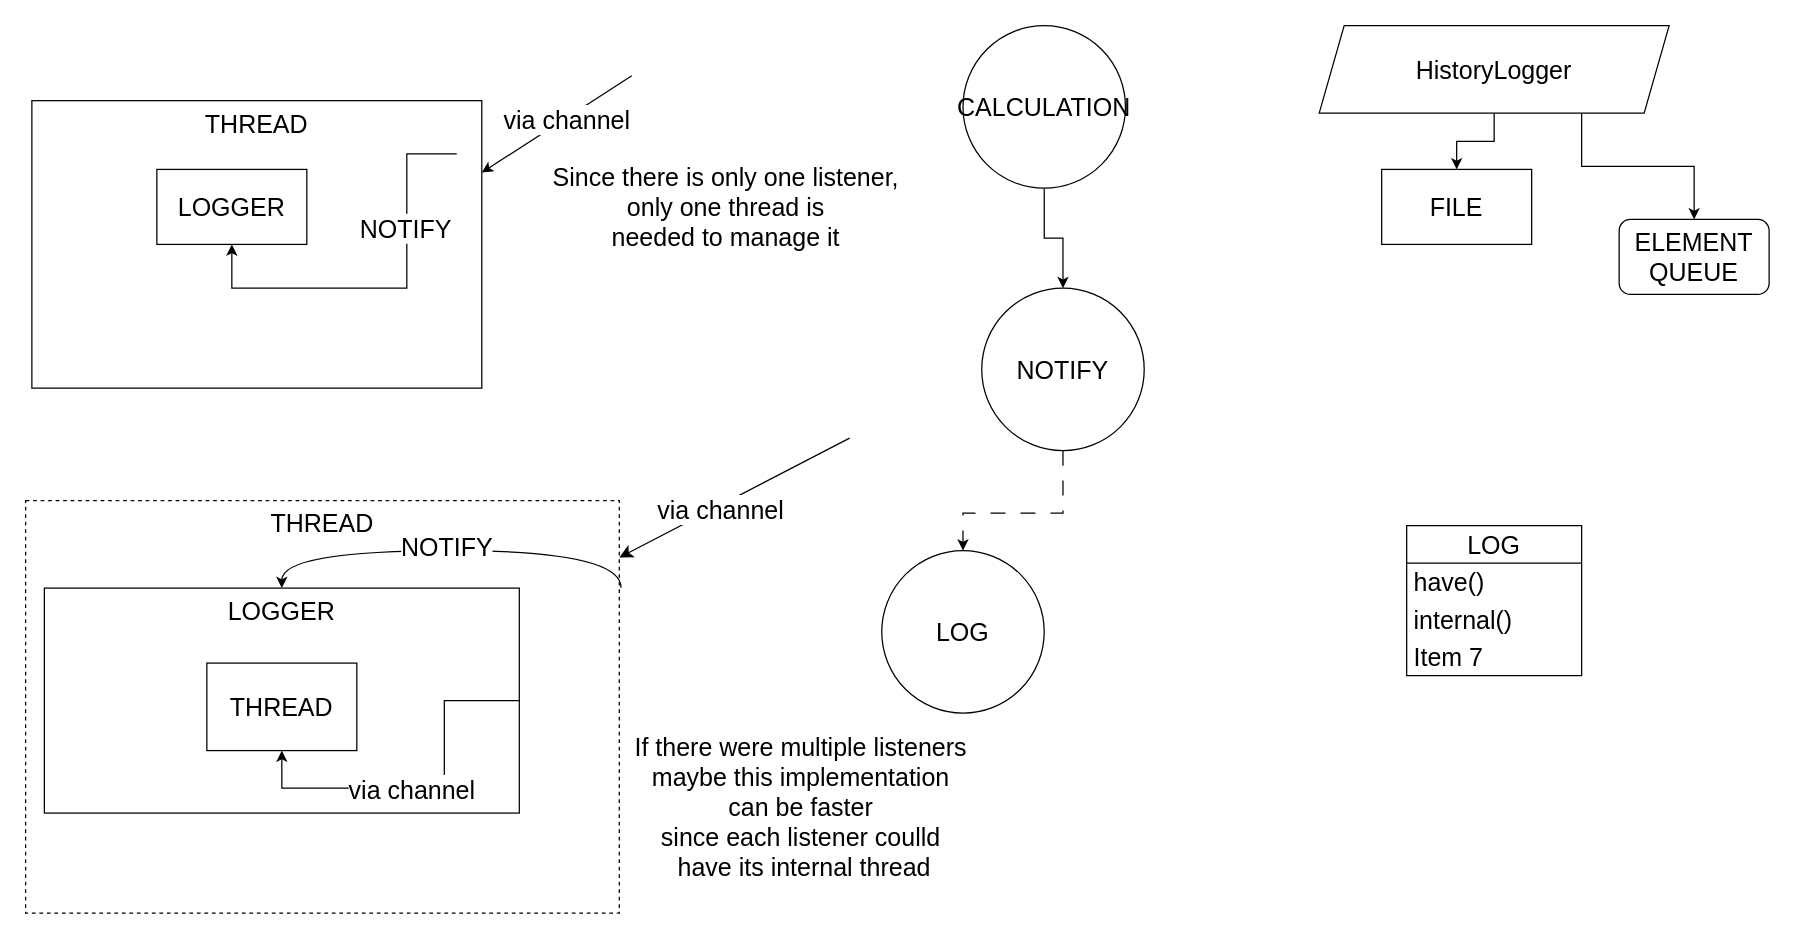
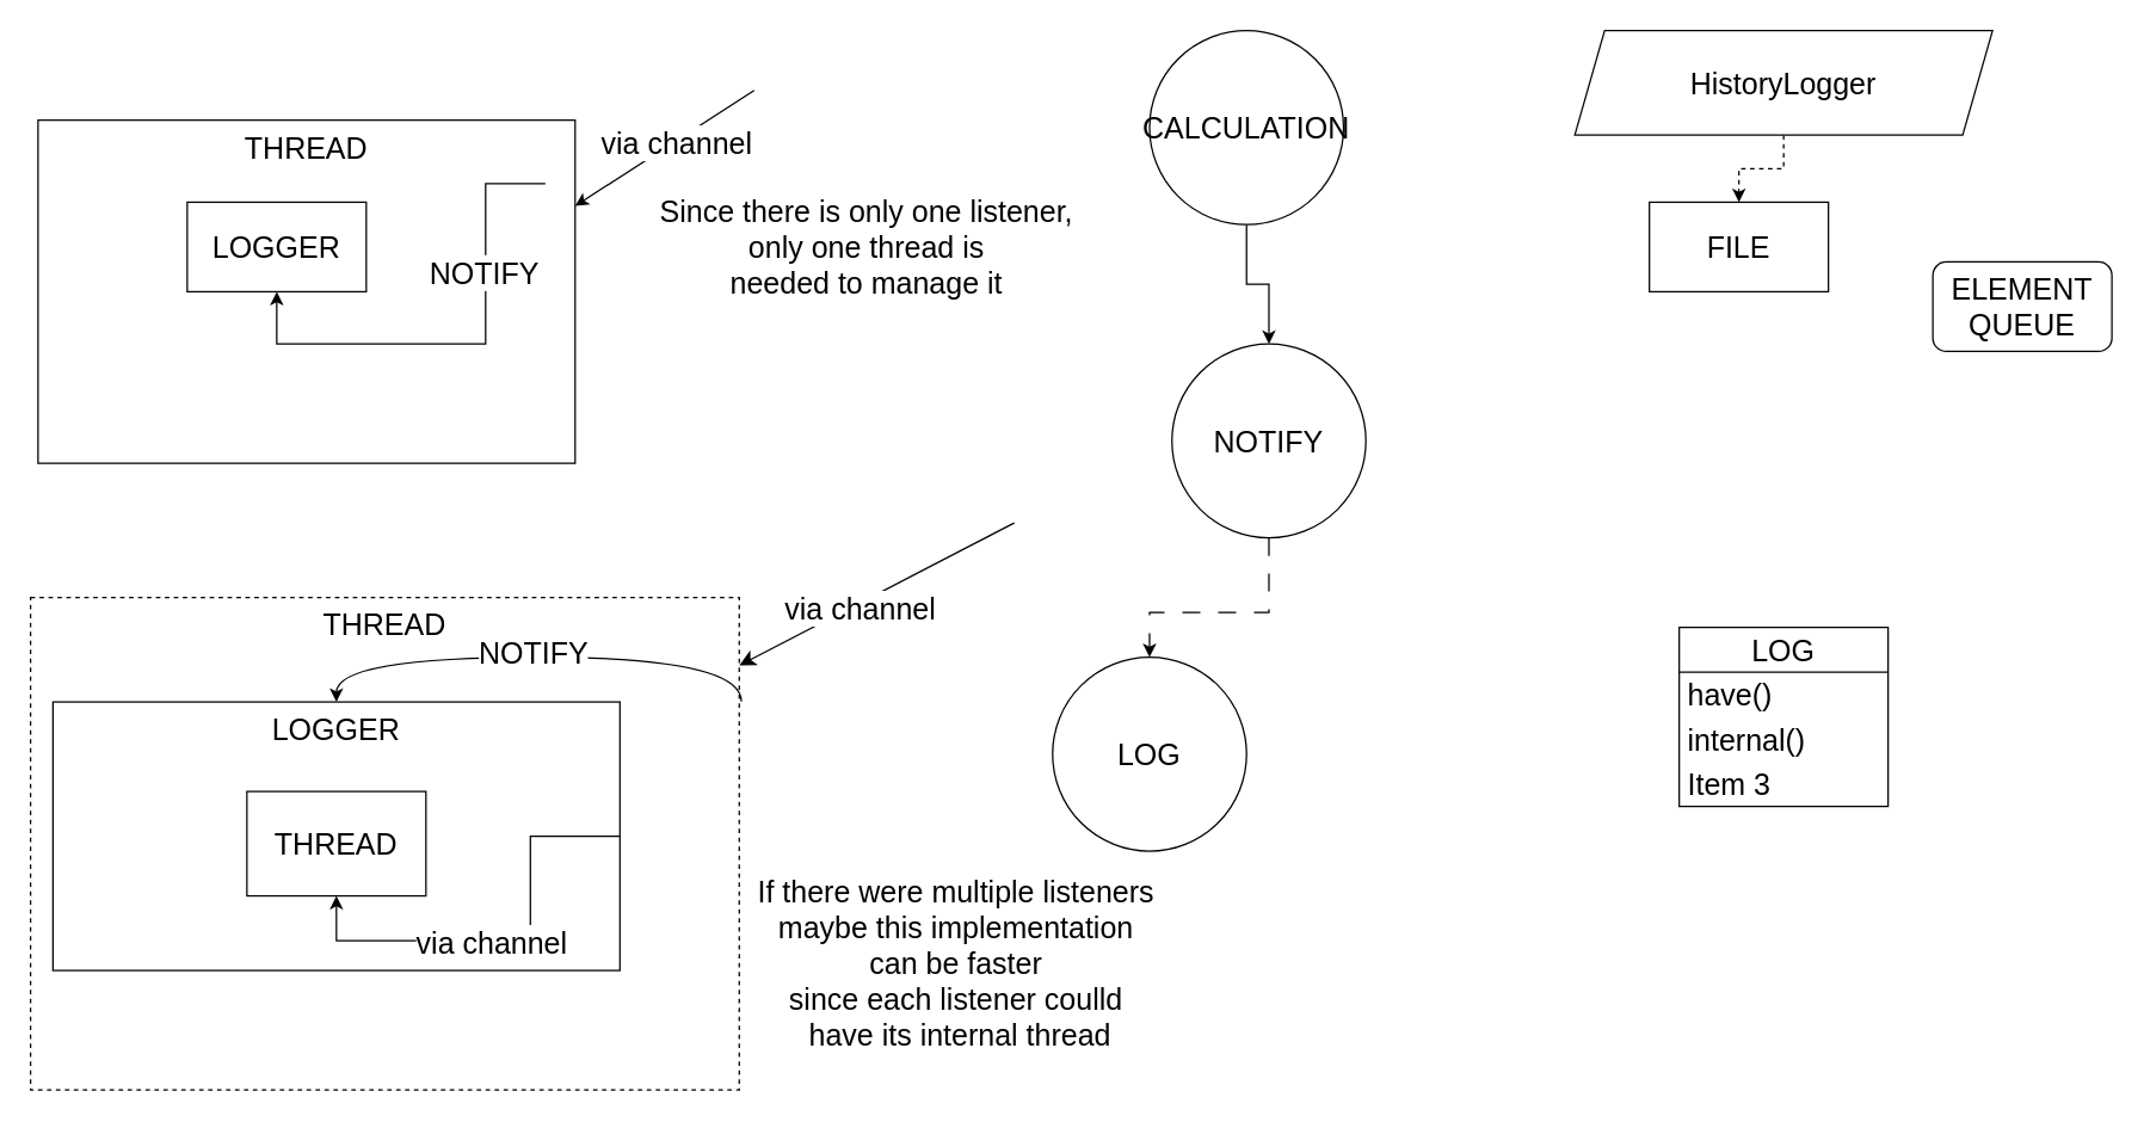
  <mxCell id="0" />
  <mxCell id="1" parent="0" />
  <mxCell id="2" value="THREAD" style="rounded=0;whiteSpace=wrap;html=1;verticalAlign=top;fontSize=20;dashed=1;" vertex="1" parent="1"><mxGeometry x="20" y="400" width="475" height="330" as="geometry" /></mxCell>
  <mxCell id="3" style="rounded=0;orthogonalLoop=1;jettySize=auto;html=1;exitX=1.003;exitY=0.211;exitDx=0;exitDy=0;entryX=0.5;entryY=0;entryDx=0;entryDy=0;exitPerimeter=0;edgeStyle=orthogonalEdgeStyle;curved=1;" edge="1" parent="1" source="2" target="23"><mxGeometry relative="1" as="geometry"><mxPoint x="475" y="482.5" as="sourcePoint" /><mxPoint x="205" y="470" as="targetPoint" /><Array as="points"><mxPoint x="496" y="440" /><mxPoint x="225" y="440" /></Array></mxGeometry></mxCell>
  <mxCell id="4" value="NOTIFY" style="edgeLabel;html=1;align=center;verticalAlign=middle;resizable=0;points=[];fontSize=20;" vertex="1" connectable="0" parent="3"><mxGeometry x="-0.167" y="-4" relative="1" as="geometry"><mxPoint x="-32" as="offset" /></mxGeometry></mxCell>
  <mxCell id="5" value="&lt;font style=&quot;font-size: 20px;&quot;&gt;LOG&lt;/font&gt;" style="swimlane;fontStyle=0;childLayout=stackLayout;horizontal=1;startSize=30;horizontalStack=0;resizeParent=1;resizeParentMax=0;resizeLast=0;collapsible=1;marginBottom=0;whiteSpace=wrap;html=1;fontSize=20;" vertex="1" parent="1"><mxGeometry x="1125" y="420" width="140" height="120" as="geometry" /></mxCell>
  <mxCell id="6" value="have()" style="text;strokeColor=none;fillColor=none;align=left;verticalAlign=middle;spacingLeft=4;spacingRight=4;overflow=hidden;points=[[0,0.5],[1,0.5]];portConstraint=eastwest;rotatable=0;whiteSpace=wrap;html=1;fontSize=20;" vertex="1" parent="5"><mxGeometry y="30" width="140" height="30" as="geometry" /></mxCell>
  <mxCell id="7" value="internal()" style="text;strokeColor=none;fillColor=none;align=left;verticalAlign=middle;spacingLeft=4;spacingRight=4;overflow=hidden;points=[[0,0.5],[1,0.5]];portConstraint=eastwest;rotatable=0;whiteSpace=wrap;html=1;fontSize=20;" vertex="1" parent="5"><mxGeometry y="60" width="140" height="30" as="geometry" /></mxCell>
- <mxCell id="8" value="Item 7" style="text;strokeColor=none;fillColor=none;align=left;verticalAlign=middle;spacingLeft=4;spacingRight=4;overflow=hidden;points=[[0,0.5],[1,0.5]];portConstraint=eastwest;rotatable=0;whiteSpace=wrap;html=1;fontSize=20;" vertex="1" parent="5"><mxGeometry y="90" width="140" height="30" as="geometry" /></mxCell>
- <mxCell id="9" value="" style="edgeStyle=orthogonalEdgeStyle;rounded=0;orthogonalLoop=1;jettySize=auto;html=1;fontSize=20;" edge="1" parent="1" source="11" target="12"><mxGeometry relative="1" as="geometry" /></mxCell>
- <mxCell id="10" style="edgeStyle=orthogonalEdgeStyle;rounded=0;orthogonalLoop=1;jettySize=auto;html=1;exitX=0.75;exitY=1;exitDx=0;exitDy=0;entryX=0.5;entryY=0;entryDx=0;entryDy=0;fontSize=20;" edge="1" parent="1" source="11" target="13"><mxGeometry relative="1" as="geometry" /></mxCell>
+ <mxCell id="8" value="Item 3" style="text;strokeColor=none;fillColor=none;align=left;verticalAlign=middle;spacingLeft=4;spacingRight=4;overflow=hidden;points=[[0,0.5],[1,0.5]];portConstraint=eastwest;rotatable=0;whiteSpace=wrap;html=1;fontSize=20;" vertex="1" parent="5"><mxGeometry y="90" width="140" height="30" as="geometry" /></mxCell>
+ <mxCell id="9" value="" style="edgeStyle=orthogonalEdgeStyle;rounded=0;orthogonalLoop=1;jettySize=auto;html=1;fontSize=20;dashed=1;" edge="1" parent="1" source="11" target="12"><mxGeometry relative="1" as="geometry" /></mxCell>
  <mxCell id="11" value="&lt;font style=&quot;font-size: 20px;&quot;&gt;HistoryLogger&lt;/font&gt;" style="shape=parallelogram;perimeter=parallelogramPerimeter;whiteSpace=wrap;html=1;fixedSize=1;fontSize=20;" vertex="1" parent="1"><mxGeometry x="1055" y="20" width="280" height="70" as="geometry" /></mxCell>
  <mxCell id="12" value="FILE" style="whiteSpace=wrap;html=1;fontSize=20;" vertex="1" parent="1"><mxGeometry x="1105" y="135" width="120" height="60" as="geometry" /></mxCell>
  <mxCell id="13" value="ELEMENT QUEUE" style="whiteSpace=wrap;html=1;fontSize=20;rounded=1;" vertex="1" parent="1"><mxGeometry x="1295" y="175" width="120" height="60" as="geometry" /></mxCell>
  <mxCell id="14" value="" style="edgeStyle=orthogonalEdgeStyle;rounded=0;orthogonalLoop=1;jettySize=auto;html=1;fontSize=20;" edge="1" parent="1" source="15" target="17"><mxGeometry relative="1" as="geometry" /></mxCell>
  <mxCell id="15" value="CALCULATION" style="ellipse;whiteSpace=wrap;html=1;aspect=fixed;fontSize=20;" vertex="1" parent="1"><mxGeometry x="770" y="20" width="130" height="130" as="geometry" /></mxCell>
  <mxCell id="16" value="" style="edgeStyle=orthogonalEdgeStyle;rounded=0;orthogonalLoop=1;jettySize=auto;html=1;dashed=1;dashPattern=12 12;fontSize=20;" edge="1" parent="1" source="17" target="18"><mxGeometry relative="1" as="geometry"><Array as="points"><mxPoint x="850" y="410" /><mxPoint x="770" y="410" /></Array></mxGeometry></mxCell>
  <mxCell id="17" value="NOTIFY" style="ellipse;whiteSpace=wrap;html=1;aspect=fixed;fontSize=20;" vertex="1" parent="1"><mxGeometry x="785" y="230" width="130" height="130" as="geometry" /></mxCell>
  <mxCell id="18" value="LOG" style="ellipse;whiteSpace=wrap;html=1;aspect=fixed;fontSize=20;" vertex="1" parent="1"><mxGeometry x="705" y="440" width="130" height="130" as="geometry" /></mxCell>
  <mxCell id="19" value="&lt;div style=&quot;padding-top: 0px; font-size: 20px;&quot;&gt;&lt;span style=&quot;background-color: initial; font-size: 20px;&quot;&gt;THREAD&lt;/span&gt;&lt;/div&gt;" style="rounded=0;whiteSpace=wrap;html=1;align=center;verticalAlign=top;fontSize=20;" vertex="1" parent="1"><mxGeometry x="25" y="80" width="360" height="230" as="geometry" /></mxCell>
  <mxCell id="20" style="edgeStyle=orthogonalEdgeStyle;rounded=0;orthogonalLoop=1;jettySize=auto;html=1;exitX=1;exitY=0.25;exitDx=0;exitDy=0;fontSize=20;" edge="1" parent="1" target="22"><mxGeometry relative="1" as="geometry"><mxPoint x="365" y="122.5" as="sourcePoint" /><mxPoint x="185" y="200" as="targetPoint" /><Array as="points"><mxPoint x="325" y="123" /><mxPoint x="325" y="230" /><mxPoint x="185" y="230" /></Array></mxGeometry></mxCell>
  <mxCell id="21" value="NOTIFY" style="edgeLabel;html=1;align=center;verticalAlign=middle;resizable=0;points=[];fontSize=20;" vertex="1" connectable="0" parent="20"><mxGeometry x="-0.386" y="-2" relative="1" as="geometry"><mxPoint as="offset" /></mxGeometry></mxCell>
  <mxCell id="22" value="LOGGER" style="rounded=0;whiteSpace=wrap;html=1;fontSize=20;" vertex="1" parent="1"><mxGeometry x="125" y="135" width="120" height="60" as="geometry" /></mxCell>
  <mxCell id="23" value="LOGGER" style="whiteSpace=wrap;html=1;verticalAlign=top;fontSize=20;" vertex="1" parent="1"><mxGeometry x="35" y="470" width="380" height="180" as="geometry" /></mxCell>
  <mxCell id="24" style="edgeStyle=orthogonalEdgeStyle;rounded=0;orthogonalLoop=1;jettySize=auto;html=1;exitX=1;exitY=0.5;exitDx=0;exitDy=0;fontSize=20;" edge="1" parent="1" source="23" target="26"><mxGeometry relative="1" as="geometry"><Array as="points"><mxPoint x="355" y="560" /><mxPoint x="355" y="630" /><mxPoint x="225" y="630" /></Array></mxGeometry></mxCell>
  <mxCell id="25" value="&lt;font style=&quot;font-size: 20px;&quot;&gt;via channel&lt;/font&gt;" style="edgeLabel;html=1;align=center;verticalAlign=middle;resizable=0;points=[];fontSize=20;" vertex="1" connectable="0" parent="24"><mxGeometry x="0.083" relative="1" as="geometry"><mxPoint as="offset" /></mxGeometry></mxCell>
  <mxCell id="26" value="THREAD" style="rounded=0;whiteSpace=wrap;html=1;fontSize=20;" vertex="1" parent="1"><mxGeometry x="165" y="530" width="120" height="70" as="geometry" /></mxCell>
  <mxCell id="27" value="" style="edgeStyle=none;orthogonalLoop=1;jettySize=auto;html=1;rounded=0;entryX=1;entryY=0.25;entryDx=0;entryDy=0;fontSize=20;" edge="1" parent="1" target="19"><mxGeometry width="100" relative="1" as="geometry"><mxPoint x="505" y="60" as="sourcePoint" /><mxPoint x="605" y="60" as="targetPoint" /><Array as="points" /></mxGeometry></mxCell>
  <mxCell id="28" value="&lt;font style=&quot;font-size: 20px;&quot;&gt;via channel&lt;/font&gt;" style="edgeLabel;html=1;align=center;verticalAlign=middle;resizable=0;points=[];fontSize=20;" vertex="1" connectable="0" parent="27"><mxGeometry x="-0.119" relative="1" as="geometry"><mxPoint as="offset" /></mxGeometry></mxCell>
  <mxCell id="29" value="Since there is only one listener, &lt;br&gt;only one thread is &lt;br&gt;needed to manage it" style="text;html=1;align=center;verticalAlign=middle;resizable=0;points=[];autosize=1;strokeColor=none;fillColor=none;fontSize=20;" vertex="1" parent="1"><mxGeometry x="430" y="120" width="300" height="90" as="geometry" /></mxCell>
  <mxCell id="30" value="" style="endArrow=classic;html=1;rounded=0;endSize=8;startSize=8;sourcePerimeterSpacing=0;targetPerimeterSpacing=0;entryX=0.991;entryY=0.138;entryDx=0;entryDy=0;entryPerimeter=0;" edge="1" parent="1"><mxGeometry width="100" relative="1" as="geometry"><mxPoint x="679.28" y="350" as="sourcePoint" /><mxPoint x="495.005" y="445.54" as="targetPoint" /></mxGeometry></mxCell>
  <mxCell id="31" value="via channel" style="edgeLabel;html=1;align=center;verticalAlign=middle;resizable=0;points=[];fontSize=20;" vertex="1" connectable="0" parent="30"><mxGeometry x="0.133" y="2" relative="1" as="geometry"><mxPoint as="offset" /></mxGeometry></mxCell>
  <mxCell id="32" value="If there were multiple listeners&lt;br style=&quot;font-size: 20px;&quot;&gt;maybe this implementation &lt;br style=&quot;font-size: 20px;&quot;&gt;can be faster&lt;br style=&quot;font-size: 20px;&quot;&gt;since each listener coulld&lt;br style=&quot;font-size: 20px;&quot;&gt;&amp;nbsp;have its internal thread" style="text;html=1;align=center;verticalAlign=middle;resizable=0;points=[];autosize=1;strokeColor=none;fillColor=none;fontSize=20;" vertex="1" parent="1"><mxGeometry x="495" y="580" width="290" height="130" as="geometry" /></mxCell>
